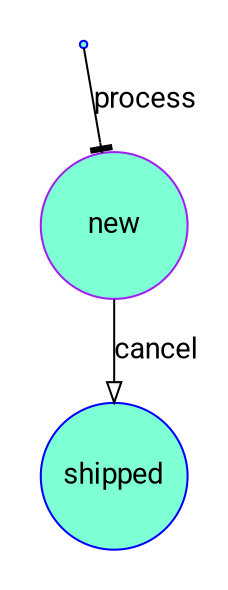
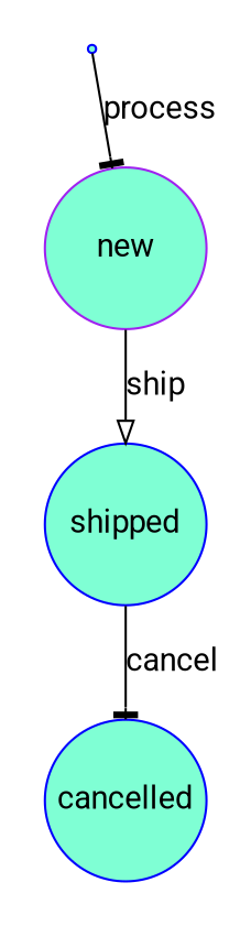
  digraph {
    fontname=Roboto
    rankdir=TB
    node [color=blue fillcolor=aquamarine fontname=Roboto shape=circle style=filled fixedsize=true]
    edge [arrowhead=tee fontname=Roboto]
    "order.delivery_group.status._initial" [shape=point fixedsize=""]
    n2 [color=purple label=new width=1]
    n3 [label=shipped width=1]
+   n4 [label=cancelled width=1]
    subgraph cluster_1 {
      style=invis
      "order.delivery_group.status._initial"
      n2
      n3
+     n4
    }
    "order.delivery_group.status._initial" -> n2 [label=process]
-   n2 -> n3 [arrowhead=onormal label=cancel]
+   n2 -> n3 [arrowhead=onormal label=ship]
+   n3 -> n4 [label=cancel]
  }
